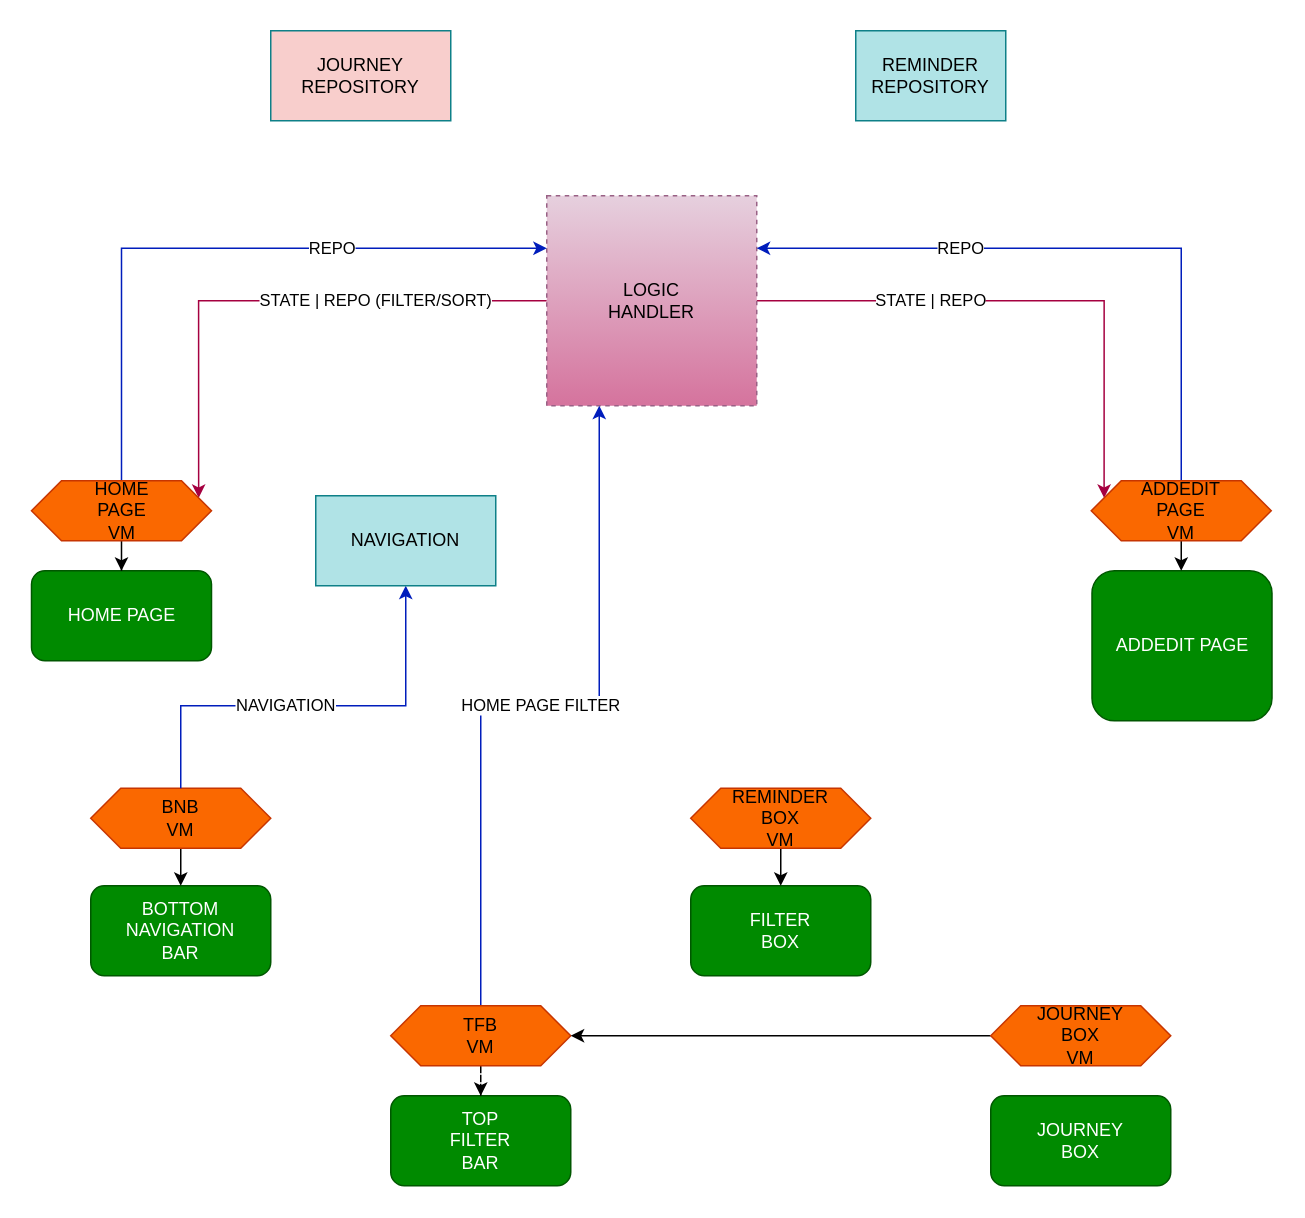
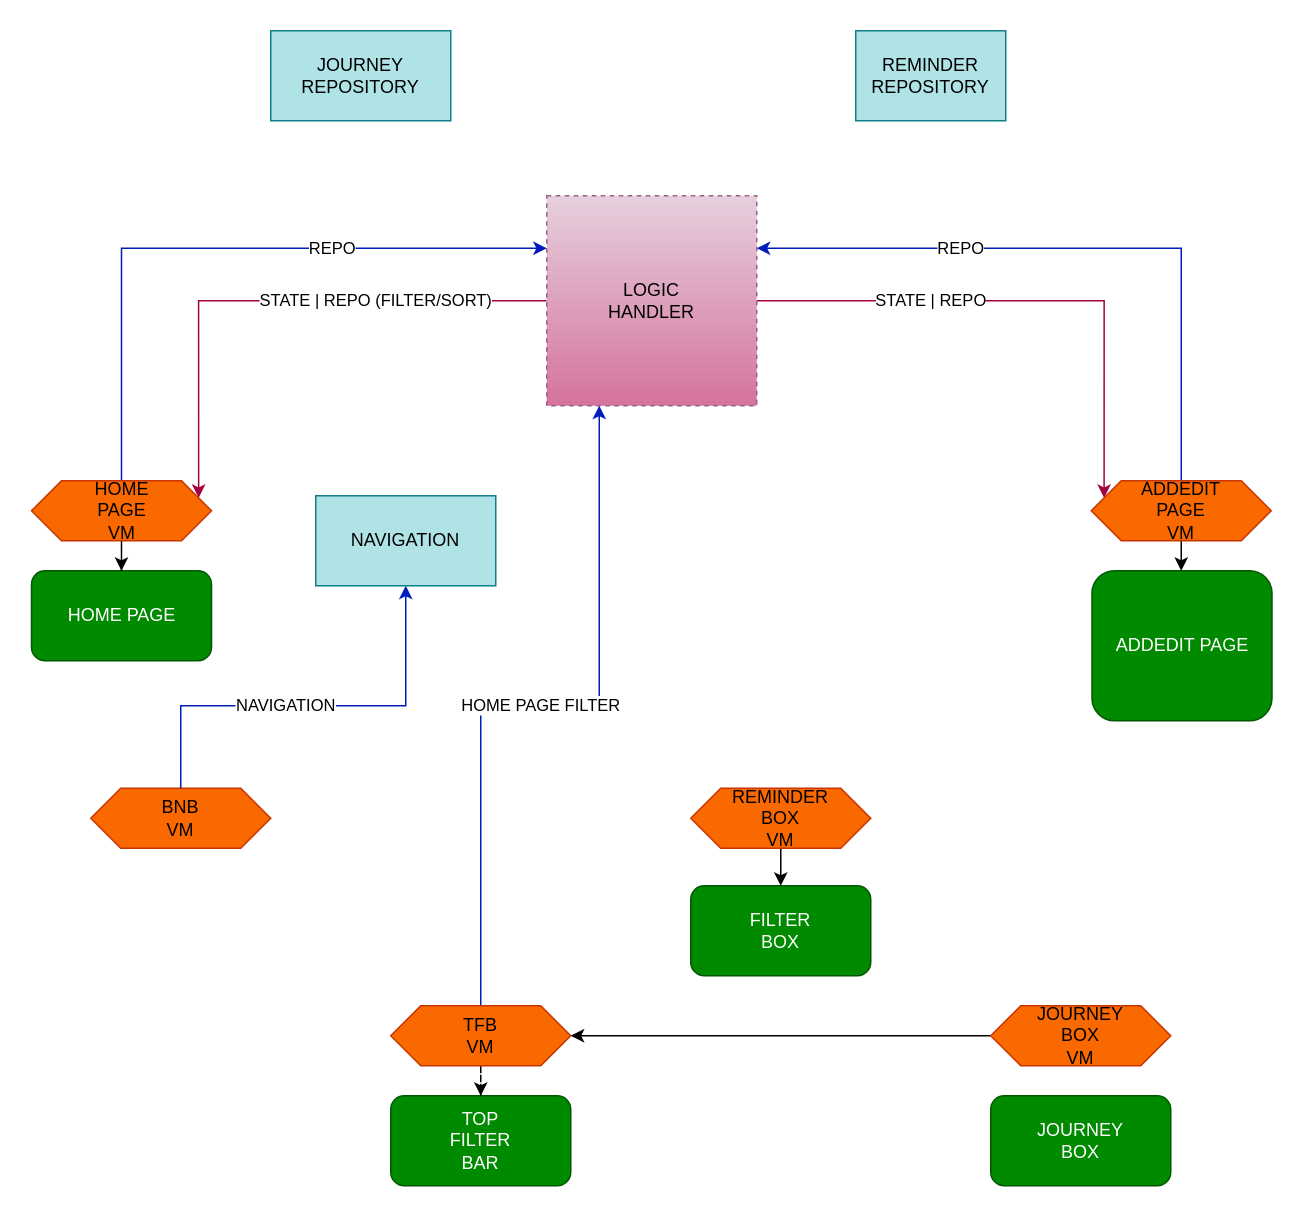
  <mxCell id="0" />
  <mxCell id="1" parent="0" />
  <mxCell id="2" value="HOME PAGE" style="rounded=1;whiteSpace=wrap;html=1;fillColor=#008a00;strokeColor=#005700;fontColor=#ffffff;" parent="1" vertex="1"><mxGeometry x="20.5" y="380" width="120" height="60" as="geometry" /></mxCell>
  <mxCell id="3" value="ADDEDIT PAGE" style="rounded=1;whiteSpace=wrap;html=1;fillColor=#008a00;fontColor=#ffffff;strokeColor=#005700;" parent="1" vertex="1"><mxGeometry x="727.5" y="380" width="120" height="100" as="geometry" /></mxCell>
- <mxCell id="4" value="BOTTOM&lt;br&gt;NAVIGATION&lt;br&gt;BAR" style="rounded=1;whiteSpace=wrap;html=1;fillColor=#008a00;fontColor=#ffffff;strokeColor=#005700;" parent="1" vertex="1"><mxGeometry x="60" y="590" width="120" height="60" as="geometry" /></mxCell>
  <mxCell id="5" value="TOP&lt;br&gt;FILTER&lt;br&gt;BAR" style="rounded=1;whiteSpace=wrap;html=1;fillColor=#008a00;fontColor=#ffffff;strokeColor=#005700;" parent="1" vertex="1"><mxGeometry x="260" y="730" width="120" height="60" as="geometry" /></mxCell>
  <mxCell id="6" value="FILTER&lt;br&gt;BOX" style="rounded=1;whiteSpace=wrap;html=1;fillColor=#008a00;fontColor=#ffffff;strokeColor=#005700;" parent="1" vertex="1"><mxGeometry x="460" y="590" width="120" height="60" as="geometry" /></mxCell>
  <mxCell id="7" value="JOURNEY&lt;br&gt;BOX" style="rounded=1;whiteSpace=wrap;html=1;fillColor=#008a00;fontColor=#ffffff;strokeColor=#005700;" parent="1" vertex="1"><mxGeometry x="660" y="730" width="120" height="60" as="geometry" /></mxCell>
- <mxCell id="8" value="JOURNEY&lt;br&gt;REPOSITORY" style="rounded=0;whiteSpace=wrap;html=1;fillColor=#f8cecc;strokeColor=#0e8088;" parent="1" vertex="1"><mxGeometry x="180" y="20" width="120" height="60" as="geometry" /></mxCell>
+ <mxCell id="8" value="JOURNEY&lt;br&gt;REPOSITORY" style="rounded=0;whiteSpace=wrap;html=1;fillColor=#b0e3e6;strokeColor=#0e8088;" parent="1" vertex="1"><mxGeometry x="180" y="20" width="120" height="60" as="geometry" /></mxCell>
  <mxCell id="9" value="REMINDER&lt;br&gt;REPOSITORY" style="rounded=0;whiteSpace=wrap;html=1;fillColor=#b0e3e6;strokeColor=#0e8088;" parent="1" vertex="1"><mxGeometry x="570" y="20" width="100" height="60" as="geometry" /></mxCell>
  <mxCell id="10" value="STATE | REPO (FILTER/SORT)" style="edgeStyle=orthogonalEdgeStyle;rounded=0;orthogonalLoop=1;jettySize=auto;html=1;entryX=1;entryY=0.25;entryDx=0;entryDy=0;fillColor=#d80073;strokeColor=#A50040;" parent="1" source="12" target="15" edge="1"><mxGeometry x="-0.373" relative="1" as="geometry"><mxPoint as="offset" /></mxGeometry></mxCell>
  <mxCell id="11" value="STATE | REPO" style="edgeStyle=orthogonalEdgeStyle;rounded=0;orthogonalLoop=1;jettySize=auto;html=1;entryX=0;entryY=0.25;entryDx=0;entryDy=0;fillColor=#d80073;strokeColor=#A50040;" parent="1" source="12" target="18" edge="1"><mxGeometry x="-0.361" relative="1" as="geometry"><mxPoint as="offset" /></mxGeometry></mxCell>
  <mxCell id="12" value="LOGIC&lt;br&gt;HANDLER" style="whiteSpace=wrap;html=1;aspect=fixed;fillColor=#e6d0de;gradientColor=#d5739d;strokeColor=#996185;dashed=1;" parent="1" vertex="1"><mxGeometry x="364" y="130" width="140" height="140" as="geometry" /></mxCell>
  <mxCell id="13" style="edgeStyle=orthogonalEdgeStyle;rounded=0;orthogonalLoop=1;jettySize=auto;html=1;" parent="1" source="15" target="2" edge="1"><mxGeometry relative="1" as="geometry" /></mxCell>
  <mxCell id="14" value="REPO" style="edgeStyle=orthogonalEdgeStyle;rounded=0;orthogonalLoop=1;jettySize=auto;html=1;entryX=0;entryY=0.25;entryDx=0;entryDy=0;fillColor=#0050ef;strokeColor=#001DBC;" parent="1" source="15" target="12" edge="1"><mxGeometry x="0.345" relative="1" as="geometry"><Array as="points"><mxPoint x="81" y="165" /></Array><mxPoint as="offset" /></mxGeometry></mxCell>
  <mxCell id="15" value="HOME&lt;br&gt;PAGE&lt;br&gt;VM" style="shape=hexagon;perimeter=hexagonPerimeter2;whiteSpace=wrap;html=1;fixedSize=1;fillColor=#fa6800;fontColor=#000000;strokeColor=#C73500;" parent="1" vertex="1"><mxGeometry x="20.5" y="320" width="120" height="40" as="geometry" /></mxCell>
  <mxCell id="16" style="edgeStyle=orthogonalEdgeStyle;rounded=0;orthogonalLoop=1;jettySize=auto;html=1;" parent="1" source="18" target="3" edge="1"><mxGeometry relative="1" as="geometry" /></mxCell>
  <mxCell id="17" value="REPO" style="edgeStyle=orthogonalEdgeStyle;rounded=0;orthogonalLoop=1;jettySize=auto;html=1;entryX=1;entryY=0.25;entryDx=0;entryDy=0;fillColor=#0050ef;strokeColor=#001DBC;" parent="1" source="18" target="12" edge="1"><mxGeometry x="0.379" relative="1" as="geometry"><Array as="points"><mxPoint x="787" y="165" /></Array><mxPoint as="offset" /></mxGeometry></mxCell>
  <mxCell id="18" value="ADDEDIT&lt;br&gt;PAGE&lt;br&gt;VM" style="shape=hexagon;perimeter=hexagonPerimeter2;whiteSpace=wrap;html=1;fixedSize=1;fillColor=#fa6800;fontColor=#000000;strokeColor=#C73500;" parent="1" vertex="1"><mxGeometry x="727" y="320" width="120" height="40" as="geometry" /></mxCell>
- <mxCell id="19" style="edgeStyle=orthogonalEdgeStyle;rounded=0;orthogonalLoop=1;jettySize=auto;html=1;" parent="1" source="20" target="4" edge="1"><mxGeometry relative="1" as="geometry" /></mxCell>
  <mxCell id="20" value="BNB&lt;br&gt;VM" style="shape=hexagon;perimeter=hexagonPerimeter2;whiteSpace=wrap;html=1;fixedSize=1;fillColor=#fa6800;fontColor=#000000;strokeColor=#C73500;" parent="1" vertex="1"><mxGeometry x="60" y="525" width="120" height="40" as="geometry" /></mxCell>
  <mxCell id="21" style="edgeStyle=orthogonalEdgeStyle;rounded=0;orthogonalLoop=1;jettySize=auto;html=1;dashed=1;" parent="1" source="23" target="5" edge="1"><mxGeometry relative="1" as="geometry" /></mxCell>
  <mxCell id="22" value="HOME PAGE FILTER" style="edgeStyle=orthogonalEdgeStyle;rounded=0;orthogonalLoop=1;jettySize=auto;html=1;entryX=0.25;entryY=1;entryDx=0;entryDy=0;fillColor=#0050ef;strokeColor=#001DBC;" edge="1" parent="1" source="23" target="12"><mxGeometry relative="1" as="geometry" /></mxCell>
  <mxCell id="23" value="TFB&lt;br&gt;VM" style="shape=hexagon;perimeter=hexagonPerimeter2;whiteSpace=wrap;html=1;fixedSize=1;fillColor=#fa6800;fontColor=#000000;strokeColor=#C73500;" parent="1" vertex="1"><mxGeometry x="260" y="670" width="120" height="40" as="geometry" /></mxCell>
  <mxCell id="24" style="edgeStyle=orthogonalEdgeStyle;rounded=0;orthogonalLoop=1;jettySize=auto;html=1;" parent="1" source="25" target="6" edge="1"><mxGeometry relative="1" as="geometry" /></mxCell>
  <mxCell id="25" value="REMINDER&lt;br&gt;BOX&lt;br&gt;VM" style="shape=hexagon;perimeter=hexagonPerimeter2;whiteSpace=wrap;html=1;fixedSize=1;fillColor=#fa6800;fontColor=#000000;strokeColor=#C73500;" parent="1" vertex="1"><mxGeometry x="460" y="525" width="120" height="40" as="geometry" /></mxCell>
  <mxCell id="26" style="edgeStyle=orthogonalEdgeStyle;rounded=0;orthogonalLoop=1;jettySize=auto;html=1;" parent="1" source="27" target="23" edge="1"><mxGeometry relative="1" as="geometry" /></mxCell>
  <mxCell id="27" value="JOURNEY&lt;br&gt;BOX&lt;br&gt;VM" style="shape=hexagon;perimeter=hexagonPerimeter2;whiteSpace=wrap;html=1;fixedSize=1;fillColor=#fa6800;fontColor=#000000;strokeColor=#C73500;" parent="1" vertex="1"><mxGeometry x="660" y="670" width="120" height="40" as="geometry" /></mxCell>
  <mxCell id="28" value="NAVIGATION" style="edgeStyle=orthogonalEdgeStyle;rounded=0;orthogonalLoop=1;jettySize=auto;html=1;entryX=0.5;entryY=1;entryDx=0;entryDy=0;fillColor=#0050ef;strokeColor=#001DBC;" edge="1" parent="1" source="20" target="29"><mxGeometry x="-0.123" relative="1" as="geometry"><Array as="points"><mxPoint x="120" y="470" /><mxPoint x="270" y="470" /></Array><mxPoint as="offset" /><mxPoint x="120" y="525" as="sourcePoint" /><mxPoint x="364" y="270" as="targetPoint" /></mxGeometry></mxCell>
  <mxCell id="29" value="NAVIGATION" style="rounded=0;whiteSpace=wrap;html=1;fillColor=#b0e3e6;strokeColor=#0e8088;" parent="1" vertex="1"><mxGeometry x="210" y="330" width="120" height="60" as="geometry" /></mxCell>
